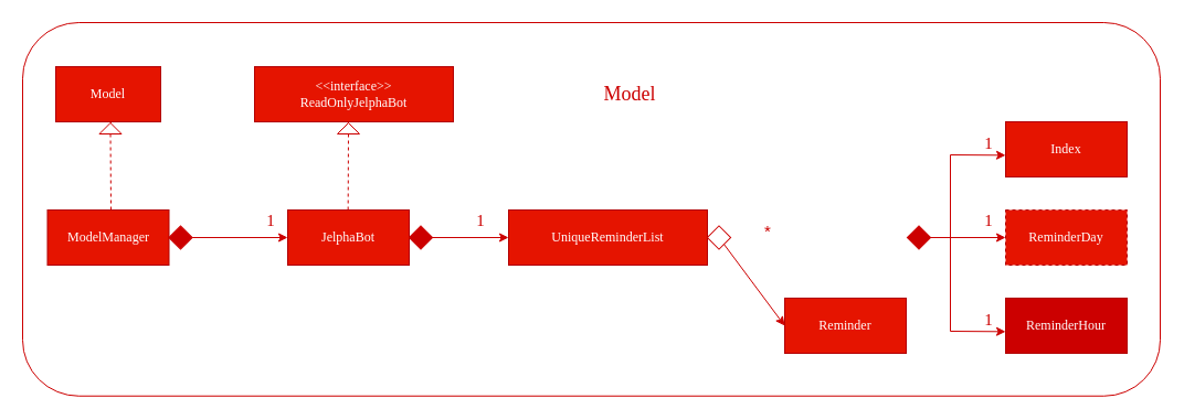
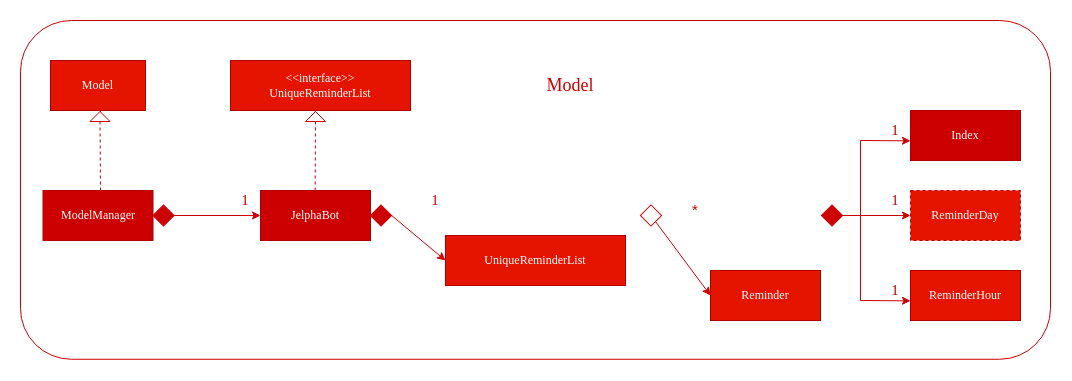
  <mxCell id="0" />
  <mxCell id="1" parent="0" />
- <mxCell id="2" value="&lt;font face=&quot;Verdana&quot;&gt;JelphaBot&lt;/font&gt;" style="rounded=0;whiteSpace=wrap;html=1;fillColor=#e51400;strokeColor=#B20000;fontColor=#ffffff;" vertex="1" parent="1"><mxGeometry x="260" y="190" width="110" height="50" as="geometry" /></mxCell>
- <mxCell id="3" value="&lt;font face=&quot;Verdana&quot;&gt;&amp;lt;&amp;lt;interface&amp;gt;&amp;gt;&lt;br&gt;ReadOnlyJelphaBot&lt;br&gt;&lt;/font&gt;" style="rounded=0;whiteSpace=wrap;html=1;fillColor=#e51400;strokeColor=#B20000;fontColor=#ffffff;" vertex="1" parent="1"><mxGeometry x="230" y="60" width="180" height="50" as="geometry" /></mxCell>
+ <mxCell id="2" value="&lt;font face=&quot;Verdana&quot;&gt;JelphaBot&lt;/font&gt;" style="rounded=0;whiteSpace=wrap;html=1;fillColor=#cc0000;strokeColor=#B20000;fontColor=#ffffff;" vertex="1" parent="1"><mxGeometry x="260" y="190" width="110" height="50" as="geometry" /></mxCell>
+ <mxCell id="3" value="&lt;font face=&quot;Verdana&quot;&gt;&amp;lt;&amp;lt;interface&amp;gt;&amp;gt;&lt;br&gt;UniqueReminderList&lt;br&gt;&lt;/font&gt;" style="rounded=0;whiteSpace=wrap;html=1;fillColor=#e51400;strokeColor=#B20000;fontColor=#ffffff;" vertex="1" parent="1"><mxGeometry x="230" y="60" width="180" height="50" as="geometry" /></mxCell>
  <mxCell id="4" value="&lt;font face=&quot;Verdana&quot;&gt;Model&lt;/font&gt;" style="rounded=0;whiteSpace=wrap;html=1;fillColor=#e51400;strokeColor=#B20000;fontColor=#ffffff;" vertex="1" parent="1"><mxGeometry x="50" y="60" width="95" height="50" as="geometry" /></mxCell>
- <mxCell id="5" value="&lt;font face=&quot;Verdana&quot;&gt;ModelManager&lt;/font&gt;" style="rounded=0;whiteSpace=wrap;html=1;fillColor=#e51400;strokeColor=#B20000;fontColor=#ffffff;" vertex="1" parent="1"><mxGeometry x="42.5" y="190" width="110" height="50" as="geometry" /></mxCell>
- <mxCell id="6" value="&lt;font face=&quot;Verdana&quot;&gt;UniqueReminderList&lt;/font&gt;" style="rounded=0;whiteSpace=wrap;html=1;fillColor=#e51400;strokeColor=#B20000;fontColor=#ffffff;" vertex="1" parent="1"><mxGeometry x="460" y="190" width="180" height="50" as="geometry" /></mxCell>
+ <mxCell id="5" value="&lt;font face=&quot;Verdana&quot;&gt;ModelManager&lt;/font&gt;" style="rounded=0;whiteSpace=wrap;html=1;fillColor=#cc0000;strokeColor=#B20000;fontColor=#ffffff;" vertex="1" parent="1"><mxGeometry x="42.5" y="190" width="110" height="50" as="geometry" /></mxCell>
+ <mxCell id="6" value="&lt;font face=&quot;Verdana&quot;&gt;UniqueReminderList&lt;/font&gt;" style="rounded=0;whiteSpace=wrap;html=1;fillColor=#e51400;strokeColor=#B20000;fontColor=#ffffff;" vertex="1" parent="1"><mxGeometry x="445" y="235" width="180" height="50" as="geometry" /></mxCell>
  <mxCell id="7" value="&lt;font face=&quot;Verdana&quot;&gt;Reminder&lt;/font&gt;" style="rounded=0;whiteSpace=wrap;html=1;fillColor=#e51400;strokeColor=#B20000;fontColor=#ffffff;" vertex="1" parent="1"><mxGeometry x="710" y="270" width="110" height="50" as="geometry" /></mxCell>
- <mxCell id="8" value="&lt;font face=&quot;Verdana&quot;&gt;Index&lt;/font&gt;" style="rounded=0;whiteSpace=wrap;html=1;fillColor=#e51400;strokeColor=#B20000;fontColor=#ffffff;" vertex="1" parent="1"><mxGeometry x="910" y="110" width="110" height="50" as="geometry" /></mxCell>
+ <mxCell id="8" value="&lt;font face=&quot;Verdana&quot;&gt;Index&lt;/font&gt;" style="rounded=0;whiteSpace=wrap;html=1;fillColor=#cc0000;strokeColor=#B20000;fontColor=#ffffff;" vertex="1" parent="1"><mxGeometry x="910" y="110" width="110" height="50" as="geometry" /></mxCell>
  <mxCell id="9" value="&lt;font face=&quot;Verdana&quot;&gt;ReminderDay&lt;/font&gt;" style="rounded=0;whiteSpace=wrap;html=1;fillColor=#e51400;strokeColor=#B20000;fontColor=#ffffff;dashed=1;" vertex="1" parent="1"><mxGeometry x="910" y="190" width="110" height="50" as="geometry" /></mxCell>
- <mxCell id="10" value="&lt;font face=&quot;Verdana&quot;&gt;ReminderHour&lt;/font&gt;" style="rounded=0;whiteSpace=wrap;html=1;fillColor=#cc0000;strokeColor=#B20000;fontColor=#ffffff;" vertex="1" parent="1"><mxGeometry x="910" y="270" width="110" height="50" as="geometry" /></mxCell>
+ <mxCell id="10" value="&lt;font face=&quot;Verdana&quot;&gt;ReminderHour&lt;/font&gt;" style="rounded=0;whiteSpace=wrap;html=1;fillColor=#e51400;strokeColor=#B20000;fontColor=#ffffff;" vertex="1" parent="1"><mxGeometry x="910" y="270" width="110" height="50" as="geometry" /></mxCell>
  <mxCell id="11" value="" style="endArrow=classic;html=1;entryX=0;entryY=0.5;entryDx=0;entryDy=0;strokeColor=#CC0000;" edge="1" parent="1" source="17" target="7"><mxGeometry width="50" height="50" relative="1" as="geometry"><mxPoint x="660" y="215" as="sourcePoint" /><mxPoint x="590" y="190" as="targetPoint" /></mxGeometry></mxCell>
  <mxCell id="12" value="" style="endArrow=classic;html=1;exitX=1;exitY=1;exitDx=0;exitDy=0;strokeColor=#CC0000;" edge="1" parent="1" source="16" target="9"><mxGeometry width="50" height="50" relative="1" as="geometry"><mxPoint x="840" y="214.66" as="sourcePoint" /><mxPoint x="907" y="215" as="targetPoint" /></mxGeometry></mxCell>
  <mxCell id="13" value="" style="endArrow=classic;html=1;strokeColor=#CC0000;entryX=0;entryY=0.5;entryDx=0;entryDy=0;" edge="1" parent="1"><mxGeometry width="50" height="50" relative="1" as="geometry"><mxPoint x="860" y="140" as="sourcePoint" /><mxPoint x="910" y="140.34" as="targetPoint" /></mxGeometry></mxCell>
  <mxCell id="14" value="" style="endArrow=classic;html=1;strokeColor=#CC0000;entryX=0;entryY=0.5;entryDx=0;entryDy=0;" edge="1" parent="1"><mxGeometry width="50" height="50" relative="1" as="geometry"><mxPoint x="860" y="300" as="sourcePoint" /><mxPoint x="910" y="300.34" as="targetPoint" /></mxGeometry></mxCell>
  <mxCell id="15" value="" style="endArrow=none;html=1;strokeColor=#CC0000;" edge="1" parent="1"><mxGeometry width="50" height="50" relative="1" as="geometry"><mxPoint x="860" y="300" as="sourcePoint" /><mxPoint x="860" y="140" as="targetPoint" /></mxGeometry></mxCell>
  <mxCell id="16" value="" style="whiteSpace=wrap;html=1;aspect=fixed;fillColor=#CC0000;rotation=-45;strokeColor=#CC0000;" vertex="1" parent="1"><mxGeometry x="824" y="207.5" width="15" height="15" as="geometry" /></mxCell>
  <mxCell id="17" value="" style="whiteSpace=wrap;html=1;aspect=fixed;fillColor=none;rotation=-45;strokeColor=#CC0000;" vertex="1" parent="1"><mxGeometry x="643" y="207.5" width="15" height="15" as="geometry" /></mxCell>
  <mxCell id="18" value="&lt;font style=&quot;font-size: 15px&quot; color=&quot;#cc0000&quot;&gt;*&lt;/font&gt;" style="text;html=1;strokeColor=none;fillColor=none;align=center;verticalAlign=middle;whiteSpace=wrap;rounded=0;" vertex="1" parent="1"><mxGeometry x="680" y="200" width="30" height="17.5" as="geometry" /></mxCell>
  <mxCell id="19" value="" style="whiteSpace=wrap;html=1;aspect=fixed;fillColor=#CC0000;rotation=-45;strokeColor=#CC0000;" vertex="1" parent="1"><mxGeometry x="373" y="207.5" width="15" height="15" as="geometry" /></mxCell>
  <mxCell id="20" value="" style="endArrow=classic;html=1;strokeColor=#CC0000;exitX=1;exitY=1;exitDx=0;exitDy=0;entryX=0;entryY=0.5;entryDx=0;entryDy=0;" edge="1" parent="1" source="19" target="6"><mxGeometry width="50" height="50" relative="1" as="geometry"><mxPoint x="610" y="230" as="sourcePoint" /><mxPoint x="660" y="180" as="targetPoint" /></mxGeometry></mxCell>
  <mxCell id="21" value="&lt;font color=&quot;#cc0000&quot;&gt;&lt;span style=&quot;font-size: 15px&quot;&gt;1&lt;/span&gt;&lt;/font&gt;" style="text;html=1;strokeColor=none;fillColor=none;align=center;verticalAlign=middle;whiteSpace=wrap;rounded=0;fontFamily=Verdana;" vertex="1" parent="1"><mxGeometry x="420" y="190" width="30" height="17.5" as="geometry" /></mxCell>
  <mxCell id="22" value="" style="whiteSpace=wrap;html=1;aspect=fixed;fillColor=#CC0000;rotation=-45;strokeColor=#CC0000;" vertex="1" parent="1"><mxGeometry x="155.5" y="207.5" width="15" height="15" as="geometry" /></mxCell>
  <mxCell id="23" value="&lt;font color=&quot;#cc0000&quot;&gt;&lt;span style=&quot;font-size: 15px&quot;&gt;1&lt;/span&gt;&lt;/font&gt;" style="text;html=1;strokeColor=none;fillColor=none;align=center;verticalAlign=middle;whiteSpace=wrap;rounded=0;fontFamily=Verdana;" vertex="1" parent="1"><mxGeometry x="230" y="190" width="30" height="17.5" as="geometry" /></mxCell>
  <mxCell id="24" value="" style="endArrow=classic;html=1;strokeColor=#CC0000;exitX=1;exitY=1;exitDx=0;exitDy=0;entryX=0;entryY=0.5;entryDx=0;entryDy=0;" edge="1" parent="1" source="22" target="2"><mxGeometry width="50" height="50" relative="1" as="geometry"><mxPoint x="180.057" y="218.16" as="sourcePoint" /><mxPoint x="250" y="220" as="targetPoint" /></mxGeometry></mxCell>
  <mxCell id="25" value="&lt;font color=&quot;#cc0000&quot;&gt;&lt;span style=&quot;font-size: 15px&quot;&gt;1&lt;/span&gt;&lt;/font&gt;" style="text;html=1;strokeColor=none;fillColor=none;align=center;verticalAlign=middle;whiteSpace=wrap;rounded=0;fontFamily=Verdana;" vertex="1" parent="1"><mxGeometry x="880" y="120" width="30" height="17.5" as="geometry" /></mxCell>
  <mxCell id="26" value="&lt;font color=&quot;#cc0000&quot;&gt;&lt;span style=&quot;font-size: 15px&quot;&gt;1&lt;/span&gt;&lt;/font&gt;" style="text;html=1;strokeColor=none;fillColor=none;align=center;verticalAlign=middle;whiteSpace=wrap;rounded=0;fontFamily=Verdana;" vertex="1" parent="1"><mxGeometry x="880" y="190" width="30" height="17.5" as="geometry" /></mxCell>
  <mxCell id="27" value="&lt;font color=&quot;#cc0000&quot;&gt;&lt;span style=&quot;font-size: 15px&quot;&gt;1&lt;/span&gt;&lt;/font&gt;" style="text;html=1;strokeColor=none;fillColor=none;align=center;verticalAlign=middle;whiteSpace=wrap;rounded=0;fontFamily=Verdana;" vertex="1" parent="1"><mxGeometry x="880" y="280" width="30" height="17.5" as="geometry" /></mxCell>
  <mxCell id="28" value="" style="endArrow=none;dashed=1;html=1;strokeColor=#CC0000;fontFamily=Verdana;" edge="1" parent="1" source="30"><mxGeometry width="50" height="50" relative="1" as="geometry"><mxPoint x="100" y="190" as="sourcePoint" /><mxPoint x="100" y="110" as="targetPoint" /></mxGeometry></mxCell>
  <mxCell id="29" value="" style="endArrow=none;dashed=1;html=1;strokeColor=#CC0000;fontFamily=Verdana;" edge="1" parent="1" source="32"><mxGeometry width="50" height="50" relative="1" as="geometry"><mxPoint x="314.66" y="190" as="sourcePoint" /><mxPoint x="314.66" y="110" as="targetPoint" /></mxGeometry></mxCell>
  <mxCell id="30" value="" style="triangle;whiteSpace=wrap;html=1;strokeColor=#CC0000;fillColor=none;fontFamily=Verdana;rotation=-90;" vertex="1" parent="1"><mxGeometry x="94.5" y="106" width="10" height="20" as="geometry" /></mxCell>
  <mxCell id="31" value="" style="endArrow=none;dashed=1;html=1;strokeColor=#CC0000;fontFamily=Verdana;" edge="1" parent="1" target="30"><mxGeometry width="50" height="50" relative="1" as="geometry"><mxPoint x="100" y="190" as="sourcePoint" /><mxPoint x="100" y="110" as="targetPoint" /></mxGeometry></mxCell>
  <mxCell id="32" value="" style="triangle;whiteSpace=wrap;html=1;strokeColor=#CC0000;fillColor=none;fontFamily=Verdana;rotation=-90;" vertex="1" parent="1"><mxGeometry x="310" y="106" width="10" height="20" as="geometry" /></mxCell>
  <mxCell id="33" value="" style="endArrow=none;dashed=1;html=1;strokeColor=#CC0000;fontFamily=Verdana;" edge="1" parent="1" target="32"><mxGeometry width="50" height="50" relative="1" as="geometry"><mxPoint x="314.66" y="190" as="sourcePoint" /><mxPoint x="314.66" y="110" as="targetPoint" /></mxGeometry></mxCell>
  <mxCell id="34" value="" style="rounded=1;whiteSpace=wrap;html=1;strokeColor=#CC0000;fillColor=none;fontFamily=Verdana;" vertex="1" parent="1"><mxGeometry x="20" y="20" width="1030" height="338.75" as="geometry" /></mxCell>
  <mxCell id="35" value="&lt;font color=&quot;#cc0000&quot; style=&quot;font-size: 18px;&quot;&gt;Model&lt;/font&gt;" style="text;html=1;strokeColor=none;fillColor=none;align=center;verticalAlign=middle;whiteSpace=wrap;rounded=0;fontFamily=Verdana;fontSize=18;" vertex="1" parent="1"><mxGeometry x="550" y="75" width="40" height="20" as="geometry" /></mxCell>
